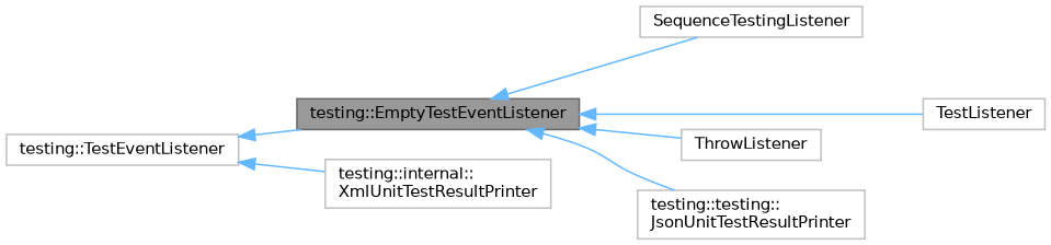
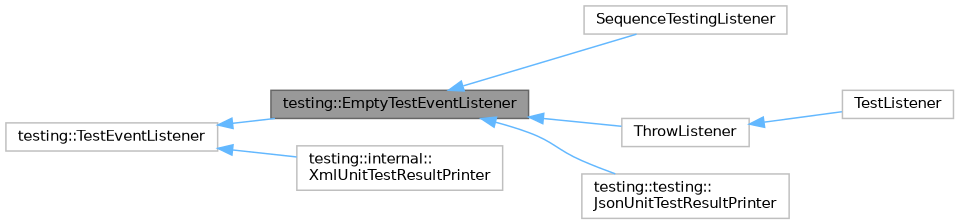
  digraph {
    rankdir=LR
    node [color=grey75 fillcolor=white fontname=Helvetica fontsize=10 shape=box style=filled]
    edge [color=steelblue1 dir=back fontname=Helvetica fontsize=10 labelfontname=Helvetica labelfontsize=10 style=solid]
    n1 [color=gray40 fillcolor=grey60 fontcolor=black height=0.2 label="testing::EmptyTestEventListener" width=0.4]
    n2 [height=0.2 label=SequenceTestingListener width=0.4]
    n3 [height=0.2 label=TestListener width=0.4]
    n4 [height=0.2 label=ThrowListener width=0.4]
    n5 [height=0.2 label="testing::testing::\lJsonUnitTestResultPrinter" width=0.4]
    n6 [height=0.2 label="testing::internal::\lXmlUnitTestResultPrinter" width=0.4]
    n7 [height=0.2 label="testing::TestEventListener" width=0.4]
    n1 -> n2
-   n1 -> n3
+   n4 -> n3
    n1 -> n4
    n1 -> n5
    n7 -> n1
    n7 -> n6
  }
